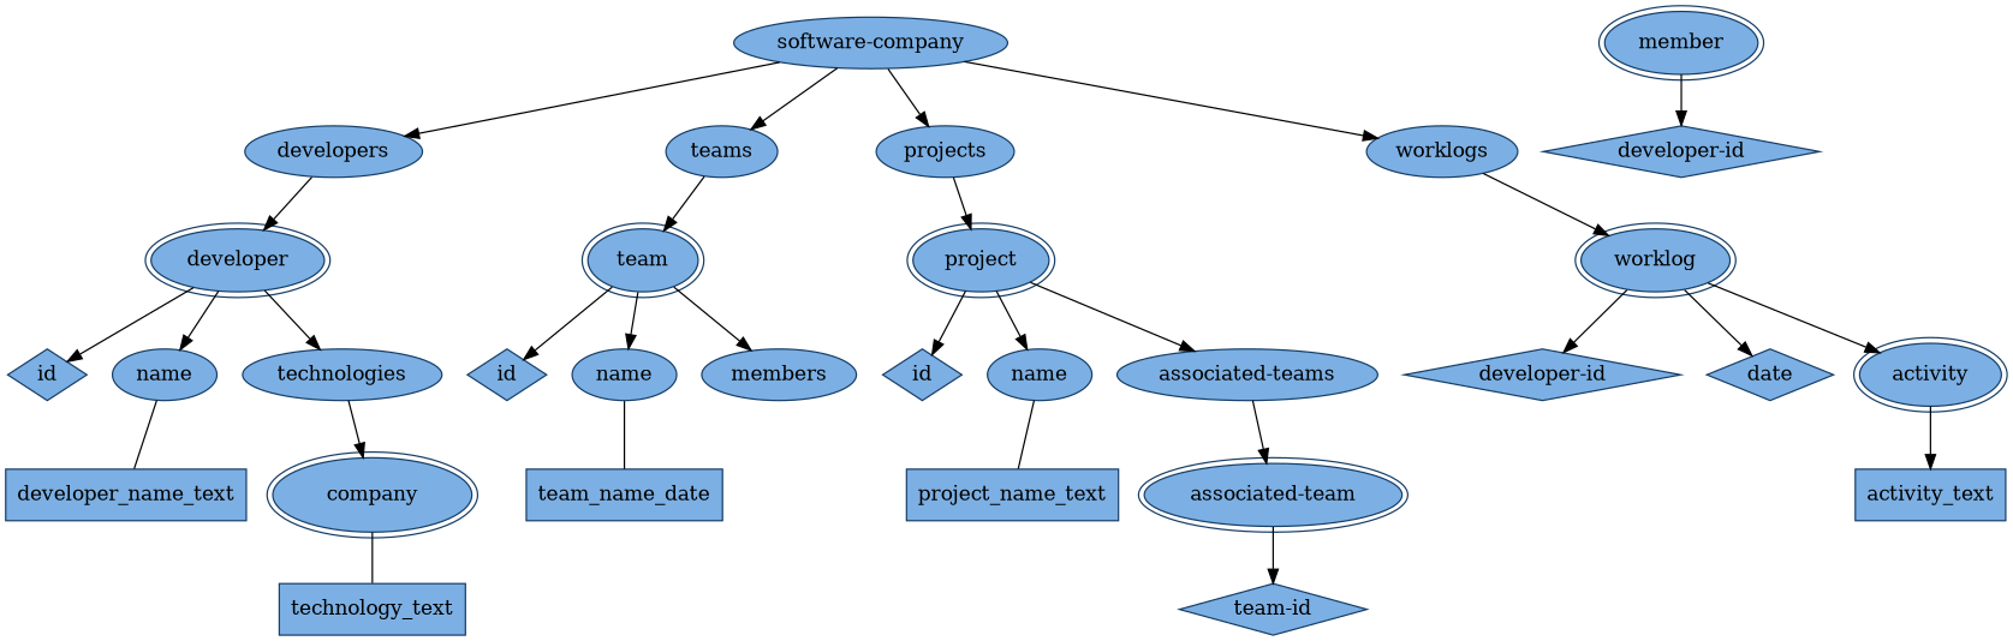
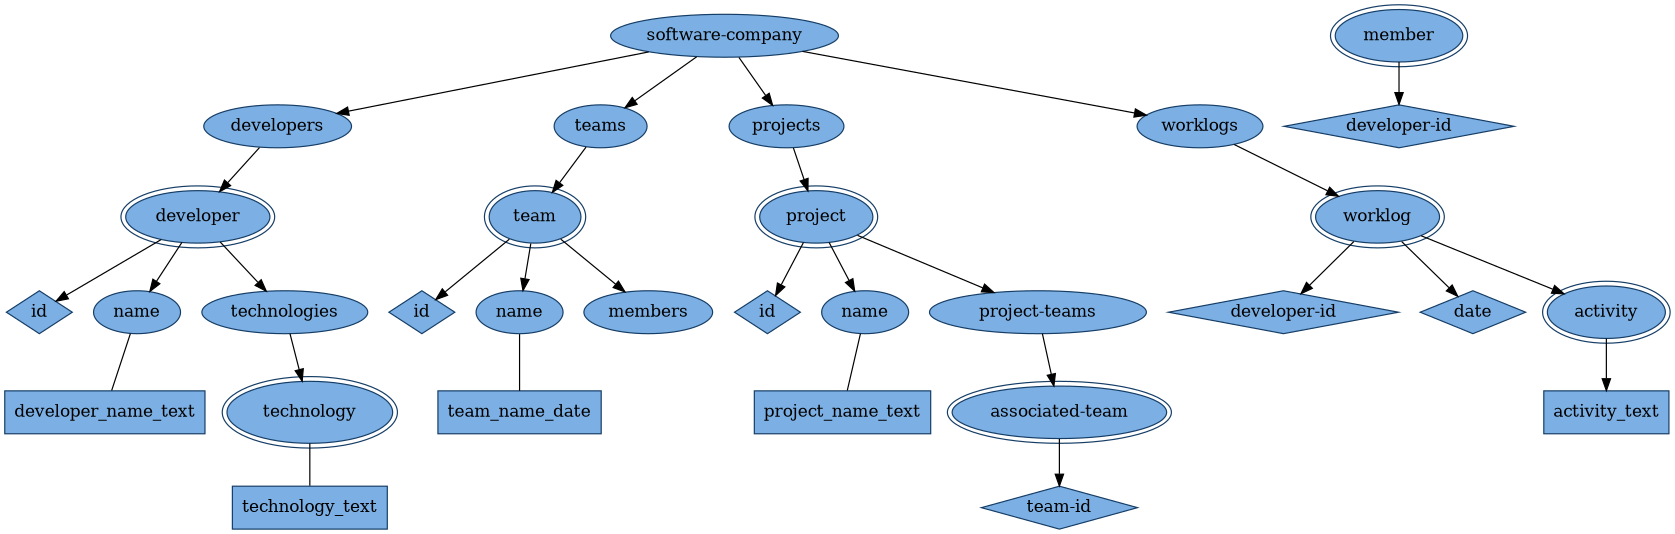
  digraph {
    node [color="#153d66" fillcolor="#7cb0e4" peripheries=1 shape=ellipse style=filled]
    edge [arrowhead=normal]
    n1 [label="software-company"]
    n2 [label=developers]
    n3 [label=developer peripheries=2]
    n4 [label=id shape=diamond]
    n5 [label=name]
    developer_name_text [shape=box]
    n7 [label=technologies]
-   n8 [label=company peripheries=2]
+   n8 [label=technology peripheries=2]
    technology_text [shape=box]
    n10 [label=teams]
    n11 [label=team peripheries=2]
    n12 [label=id shape=diamond]
    n13 [label=name]
    n14 [label=team_name_date shape=box]
    n15 [label=members]
    n16 [label=member peripheries=2]
    n17 [label="developer-id" shape=diamond]
    n18 [label=projects]
    project_name_text [shape=box]
    n20 [label=project peripheries=2]
    n21 [label=id shape=diamond]
    n22 [label=name]
-   n23 [label="associated-teams"]
+   n23 [label="project-teams"]
    n24 [label="associated-team" peripheries=2]
    n25 [label="team-id" shape=diamond]
    n26 [label=worklogs]
    n27 [label=worklog peripheries=2]
    n28 [label="developer-id" shape=diamond]
    n29 [label=date shape=diamond]
    n30 [label=activity peripheries=2]
    activity_text [shape=box]
    subgraph sub_1 {
      n1
    }
    subgraph sub_2 {
      n2
    }
    subgraph sub_3 {
      n3
    }
    subgraph sub_4 {
      n4
    }
    subgraph sub_5 {
      n5
    }
    subgraph sub_6 {
      developer_name_text
    }
    subgraph sub_7 {
      n7
    }
    subgraph sub_8 {
      n8
    }
    subgraph sub_9 {
      technology_text
    }
    subgraph sub_10 {
      n10
    }
    subgraph sub_11 {
      n11
    }
    subgraph sub_12 {
      n12
    }
    subgraph sub_13 {
      n13
    }
    subgraph sub_14 {
      n14
    }
    subgraph sub_15 {
      n15
    }
    subgraph sub_16 {
      n16
    }
    subgraph sub_17 {
      n17
    }
    subgraph sub_18 {
      n18
    }
    subgraph sub_19 {
      project_name_text
    }
    subgraph sub_20 {
      n20
    }
    subgraph sub_21 {
      n21
    }
    subgraph sub_22 {
      n22
    }
    subgraph sub_23 {
      n23
    }
    subgraph sub_24 {
      n24
    }
    subgraph sub_25 {
      n25
    }
    subgraph sub_26 {
      n26
    }
    subgraph sub_27 {
      n27
    }
    subgraph sub_28 {
      n28
    }
    subgraph sub_29 {
      n29
    }
    subgraph sub_30 {
      n30
    }
    subgraph sub_31 {
      activity_text
    }
    n1 -> n2
    n1 -> n10
    n1 -> n18
    n1 -> n26
    n2 -> n3
    n3 -> n4
    n3 -> n5
    n3 -> n7
    n5 -> developer_name_text [arrowhead=none]
    n7 -> n8
    n8 -> technology_text [arrowhead=none]
    n10 -> n11
    n11 -> n12
    n11 -> n13
    n11 -> n15
    n13 -> n14 [arrowhead=none]
    n16 -> n17
    n18 -> n20
    n20 -> n21
    n20 -> n22
    n20 -> n23
    n22 -> project_name_text [arrowhead=none]
    n23 -> n24
    n24 -> n25
    n26 -> n27
    n27 -> n28
    n27 -> n29
    n27 -> n30
    n30 -> activity_text
  }
